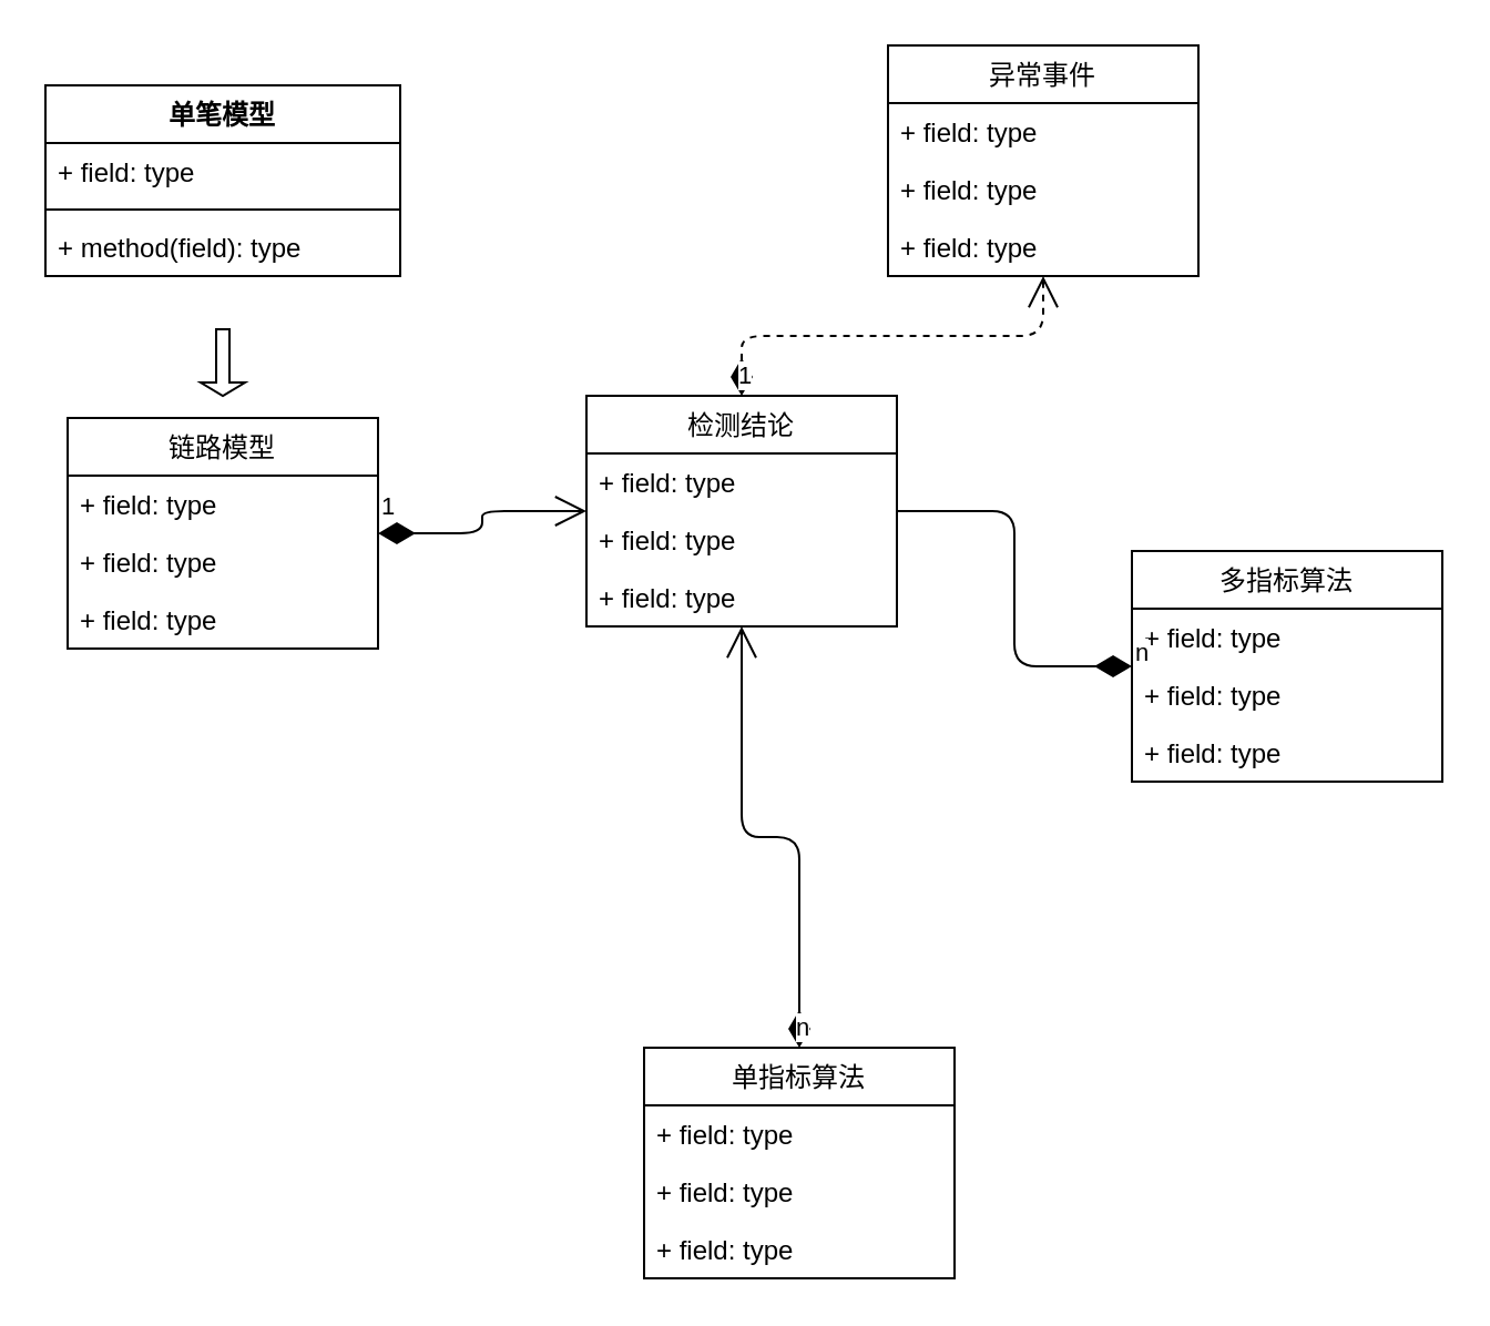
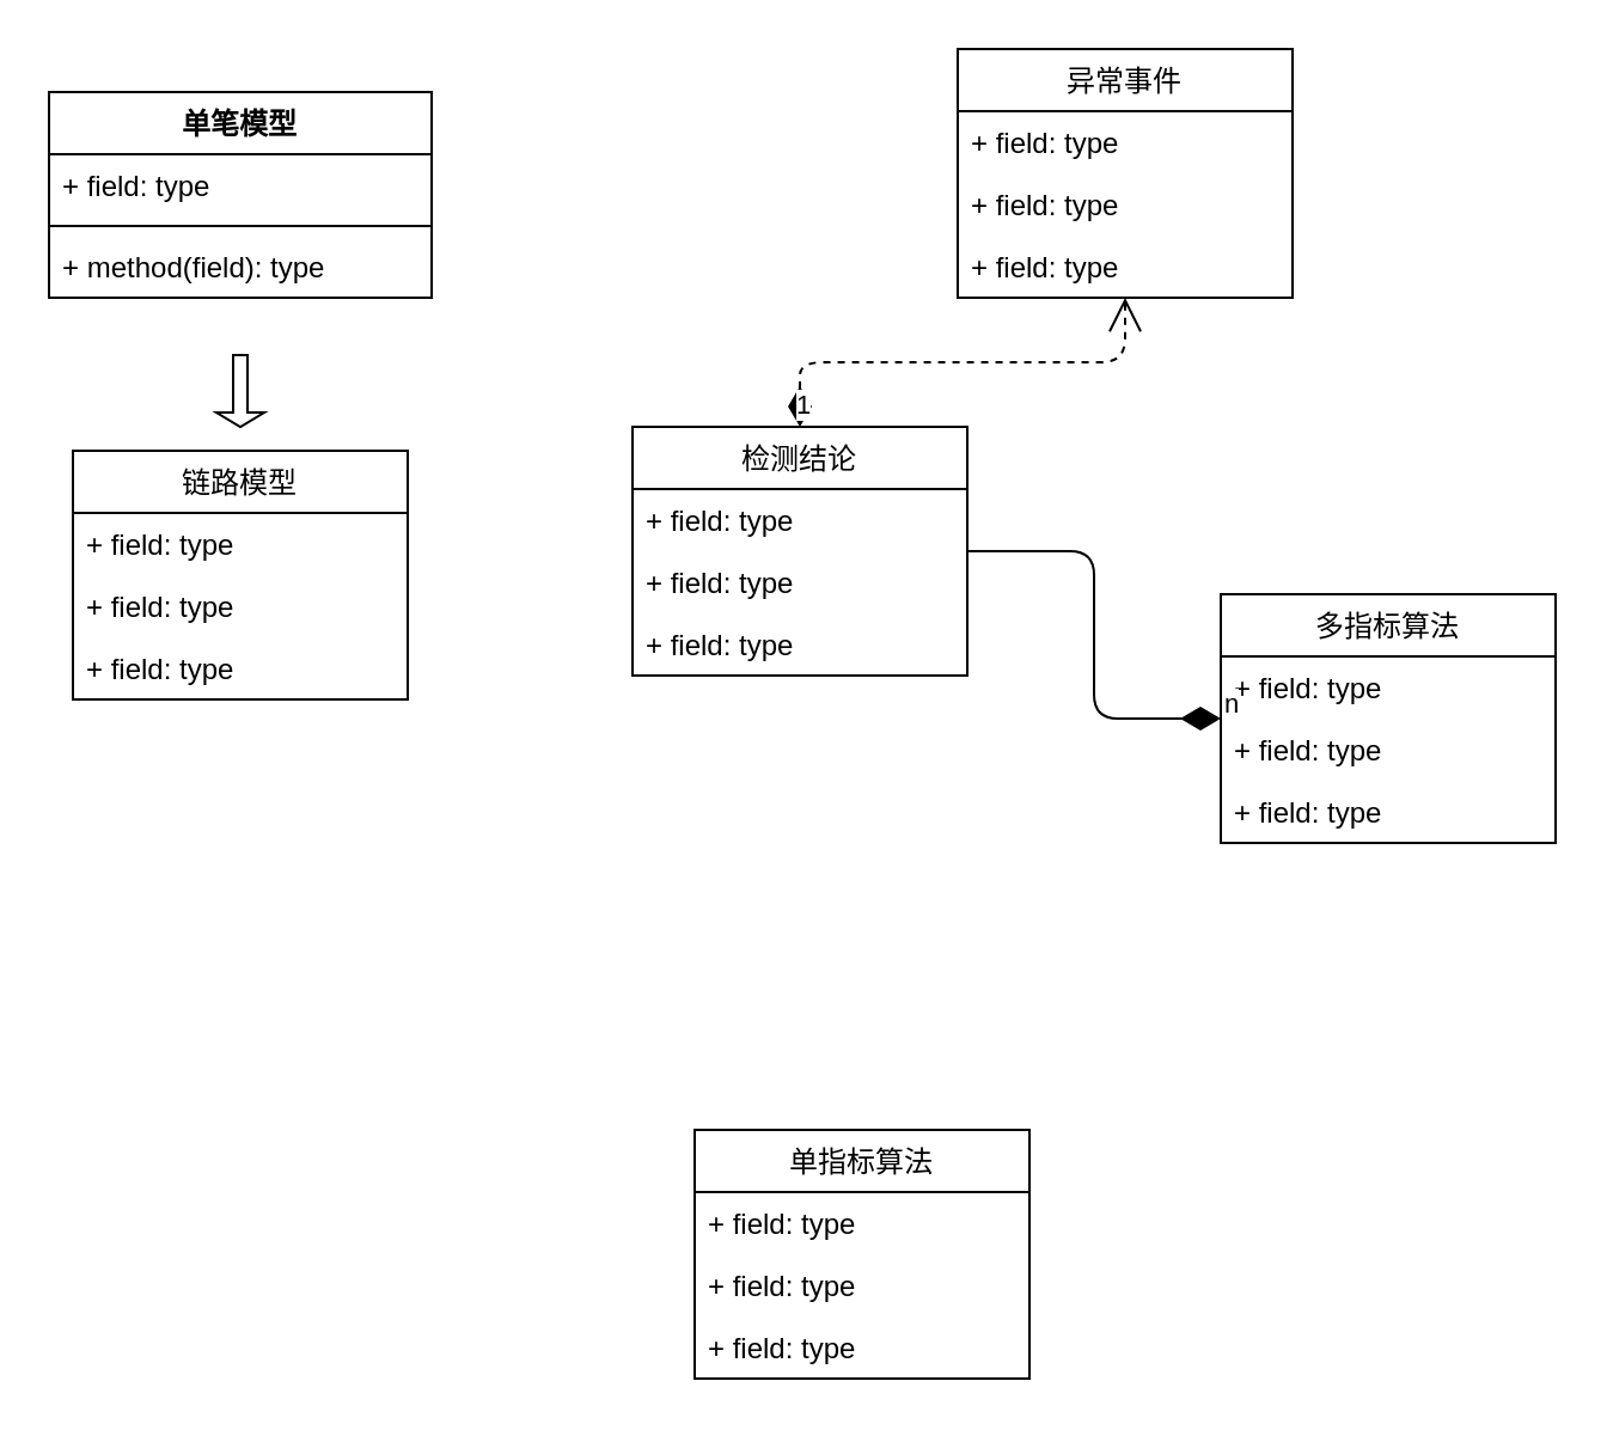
  <mxCell id="0" />
  <mxCell id="1" parent="0" />
  <mxCell id="2" value="单笔模型" style="swimlane;fontStyle=1;align=center;verticalAlign=top;childLayout=stackLayout;horizontal=1;startSize=26;horizontalStack=0;resizeParent=1;resizeParentMax=0;resizeLast=0;collapsible=1;marginBottom=0;" vertex="1" parent="1"><mxGeometry x="20" y="38" width="160" height="86" as="geometry" /></mxCell>
  <mxCell id="3" value="+ field: type" style="text;strokeColor=none;fillColor=none;align=left;verticalAlign=top;spacingLeft=4;spacingRight=4;overflow=hidden;rotatable=0;points=[[0,0.5],[1,0.5]];portConstraint=eastwest;" vertex="1" parent="2"><mxGeometry y="26" width="160" height="26" as="geometry" /></mxCell>
  <mxCell id="4" value="" style="line;strokeWidth=1;fillColor=none;align=left;verticalAlign=middle;spacingTop=-1;spacingLeft=3;spacingRight=3;rotatable=0;labelPosition=right;points=[];portConstraint=eastwest;" vertex="1" parent="2"><mxGeometry y="52" width="160" height="8" as="geometry" /></mxCell>
  <mxCell id="5" value="+ method(field): type" style="text;strokeColor=none;fillColor=none;align=left;verticalAlign=top;spacingLeft=4;spacingRight=4;overflow=hidden;rotatable=0;points=[[0,0.5],[1,0.5]];portConstraint=eastwest;" vertex="1" parent="2"><mxGeometry y="60" width="160" height="26" as="geometry" /></mxCell>
  <mxCell id="6" value="链路模型" style="swimlane;fontStyle=0;childLayout=stackLayout;horizontal=1;startSize=26;fillColor=none;horizontalStack=0;resizeParent=1;resizeParentMax=0;resizeLast=0;collapsible=1;marginBottom=0;" vertex="1" parent="1"><mxGeometry x="30" y="188" width="140" height="104" as="geometry" /></mxCell>
  <mxCell id="7" value="+ field: type" style="text;strokeColor=none;fillColor=none;align=left;verticalAlign=top;spacingLeft=4;spacingRight=4;overflow=hidden;rotatable=0;points=[[0,0.5],[1,0.5]];portConstraint=eastwest;" vertex="1" parent="6"><mxGeometry y="26" width="140" height="26" as="geometry" /></mxCell>
  <mxCell id="8" value="+ field: type" style="text;strokeColor=none;fillColor=none;align=left;verticalAlign=top;spacingLeft=4;spacingRight=4;overflow=hidden;rotatable=0;points=[[0,0.5],[1,0.5]];portConstraint=eastwest;" vertex="1" parent="6"><mxGeometry y="52" width="140" height="26" as="geometry" /></mxCell>
  <mxCell id="9" value="+ field: type" style="text;strokeColor=none;fillColor=none;align=left;verticalAlign=top;spacingLeft=4;spacingRight=4;overflow=hidden;rotatable=0;points=[[0,0.5],[1,0.5]];portConstraint=eastwest;" vertex="1" parent="6"><mxGeometry y="78" width="140" height="26" as="geometry" /></mxCell>
  <mxCell id="10" value="单指标算法" style="swimlane;fontStyle=0;childLayout=stackLayout;horizontal=1;startSize=26;fillColor=none;horizontalStack=0;resizeParent=1;resizeParentMax=0;resizeLast=0;collapsible=1;marginBottom=0;" vertex="1" parent="1"><mxGeometry x="290" y="472" width="140" height="104" as="geometry" /></mxCell>
  <mxCell id="11" value="+ field: type" style="text;strokeColor=none;fillColor=none;align=left;verticalAlign=top;spacingLeft=4;spacingRight=4;overflow=hidden;rotatable=0;points=[[0,0.5],[1,0.5]];portConstraint=eastwest;" vertex="1" parent="10"><mxGeometry y="26" width="140" height="26" as="geometry" /></mxCell>
  <mxCell id="12" value="+ field: type" style="text;strokeColor=none;fillColor=none;align=left;verticalAlign=top;spacingLeft=4;spacingRight=4;overflow=hidden;rotatable=0;points=[[0,0.5],[1,0.5]];portConstraint=eastwest;" vertex="1" parent="10"><mxGeometry y="52" width="140" height="26" as="geometry" /></mxCell>
  <mxCell id="13" value="+ field: type" style="text;strokeColor=none;fillColor=none;align=left;verticalAlign=top;spacingLeft=4;spacingRight=4;overflow=hidden;rotatable=0;points=[[0,0.5],[1,0.5]];portConstraint=eastwest;" vertex="1" parent="10"><mxGeometry y="78" width="140" height="26" as="geometry" /></mxCell>
  <mxCell id="14" value="多指标算法" style="swimlane;fontStyle=0;childLayout=stackLayout;horizontal=1;startSize=26;fillColor=none;horizontalStack=0;resizeParent=1;resizeParentMax=0;resizeLast=0;collapsible=1;marginBottom=0;" vertex="1" parent="1"><mxGeometry x="510" y="248" width="140" height="104" as="geometry" /></mxCell>
  <mxCell id="15" value="+ field: type" style="text;strokeColor=none;fillColor=none;align=left;verticalAlign=top;spacingLeft=4;spacingRight=4;overflow=hidden;rotatable=0;points=[[0,0.5],[1,0.5]];portConstraint=eastwest;" vertex="1" parent="14"><mxGeometry y="26" width="140" height="26" as="geometry" /></mxCell>
  <mxCell id="16" value="+ field: type" style="text;strokeColor=none;fillColor=none;align=left;verticalAlign=top;spacingLeft=4;spacingRight=4;overflow=hidden;rotatable=0;points=[[0,0.5],[1,0.5]];portConstraint=eastwest;" vertex="1" parent="14"><mxGeometry y="52" width="140" height="26" as="geometry" /></mxCell>
  <mxCell id="17" value="+ field: type" style="text;strokeColor=none;fillColor=none;align=left;verticalAlign=top;spacingLeft=4;spacingRight=4;overflow=hidden;rotatable=0;points=[[0,0.5],[1,0.5]];portConstraint=eastwest;" vertex="1" parent="14"><mxGeometry y="78" width="140" height="26" as="geometry" /></mxCell>
  <mxCell id="18" value="检测结论" style="swimlane;fontStyle=0;childLayout=stackLayout;horizontal=1;startSize=26;fillColor=none;horizontalStack=0;resizeParent=1;resizeParentMax=0;resizeLast=0;collapsible=1;marginBottom=0;" vertex="1" parent="1"><mxGeometry x="264" y="178" width="140" height="104" as="geometry" /></mxCell>
  <mxCell id="19" value="+ field: type" style="text;strokeColor=none;fillColor=none;align=left;verticalAlign=top;spacingLeft=4;spacingRight=4;overflow=hidden;rotatable=0;points=[[0,0.5],[1,0.5]];portConstraint=eastwest;" vertex="1" parent="18"><mxGeometry y="26" width="140" height="26" as="geometry" /></mxCell>
  <mxCell id="20" value="+ field: type" style="text;strokeColor=none;fillColor=none;align=left;verticalAlign=top;spacingLeft=4;spacingRight=4;overflow=hidden;rotatable=0;points=[[0,0.5],[1,0.5]];portConstraint=eastwest;" vertex="1" parent="18"><mxGeometry y="52" width="140" height="26" as="geometry" /></mxCell>
  <mxCell id="21" value="+ field: type" style="text;strokeColor=none;fillColor=none;align=left;verticalAlign=top;spacingLeft=4;spacingRight=4;overflow=hidden;rotatable=0;points=[[0,0.5],[1,0.5]];portConstraint=eastwest;" vertex="1" parent="18"><mxGeometry y="78" width="140" height="26" as="geometry" /></mxCell>
  <mxCell id="22" value="异常事件" style="swimlane;fontStyle=0;childLayout=stackLayout;horizontal=1;startSize=26;fillColor=none;horizontalStack=0;resizeParent=1;resizeParentMax=0;resizeLast=0;collapsible=1;marginBottom=0;" vertex="1" parent="1"><mxGeometry x="400" y="20" width="140" height="104" as="geometry" /></mxCell>
  <mxCell id="23" value="+ field: type" style="text;strokeColor=none;fillColor=none;align=left;verticalAlign=top;spacingLeft=4;spacingRight=4;overflow=hidden;rotatable=0;points=[[0,0.5],[1,0.5]];portConstraint=eastwest;" vertex="1" parent="22"><mxGeometry y="26" width="140" height="26" as="geometry" /></mxCell>
  <mxCell id="24" value="+ field: type" style="text;strokeColor=none;fillColor=none;align=left;verticalAlign=top;spacingLeft=4;spacingRight=4;overflow=hidden;rotatable=0;points=[[0,0.5],[1,0.5]];portConstraint=eastwest;" vertex="1" parent="22"><mxGeometry y="52" width="140" height="26" as="geometry" /></mxCell>
  <mxCell id="25" value="+ field: type" style="text;strokeColor=none;fillColor=none;align=left;verticalAlign=top;spacingLeft=4;spacingRight=4;overflow=hidden;rotatable=0;points=[[0,0.5],[1,0.5]];portConstraint=eastwest;" vertex="1" parent="22"><mxGeometry y="78" width="140" height="26" as="geometry" /></mxCell>
  <mxCell id="26" value="" style="shape=singleArrow;direction=south;whiteSpace=wrap;html=1;" vertex="1" parent="1"><mxGeometry x="90" y="148" width="20" height="30" as="geometry" /></mxCell>
- <mxCell id="27" value="1" style="endArrow=open;html=1;endSize=12;startArrow=diamondThin;startSize=14;startFill=1;edgeStyle=orthogonalEdgeStyle;align=left;verticalAlign=bottom;" edge="1" parent="1" source="6" target="18"><mxGeometry x="-1" y="3" relative="1" as="geometry"><mxPoint x="280" y="298" as="sourcePoint" /><mxPoint x="440" y="298" as="targetPoint" /></mxGeometry></mxCell>
- <mxCell id="28" value="n" style="endArrow=open;html=1;endSize=12;startArrow=diamondThin;startSize=14;startFill=1;edgeStyle=orthogonalEdgeStyle;align=left;verticalAlign=bottom;" edge="1" parent="1" source="10" target="18"><mxGeometry x="-1" y="3" relative="1" as="geometry"><mxPoint x="110" y="302" as="sourcePoint" /><mxPoint x="160" y="378" as="targetPoint" /></mxGeometry></mxCell>
  <mxCell id="29" value="n" style="endArrow=none;html=1;endSize=12;startArrow=diamondThin;startSize=14;startFill=1;edgeStyle=orthogonalEdgeStyle;align=left;verticalAlign=bottom;" edge="1" parent="1" source="14" target="18"><mxGeometry x="-1" y="3" relative="1" as="geometry"><mxPoint x="120" y="312" as="sourcePoint" /><mxPoint x="170" y="388" as="targetPoint" /></mxGeometry></mxCell>
  <mxCell id="30" value="1" style="endArrow=open;html=1;endSize=12;startArrow=diamondThin;startSize=14;startFill=1;edgeStyle=orthogonalEdgeStyle;align=left;verticalAlign=bottom;dashed=1;" edge="1" parent="1" source="18" target="22"><mxGeometry x="-1" y="3" relative="1" as="geometry"><mxPoint x="130" y="322" as="sourcePoint" /><mxPoint x="180" y="398" as="targetPoint" /></mxGeometry></mxCell>
